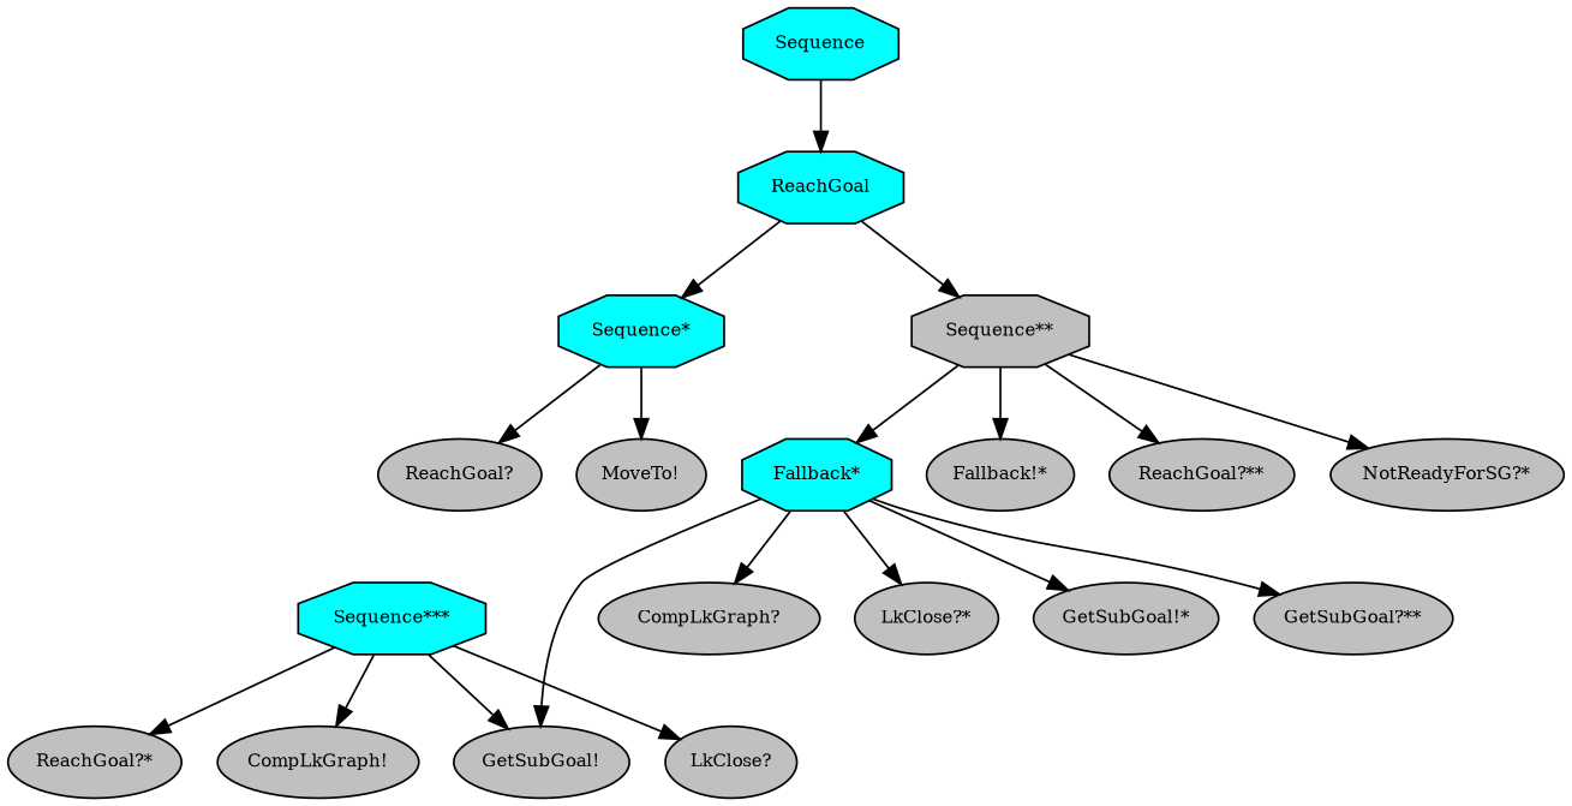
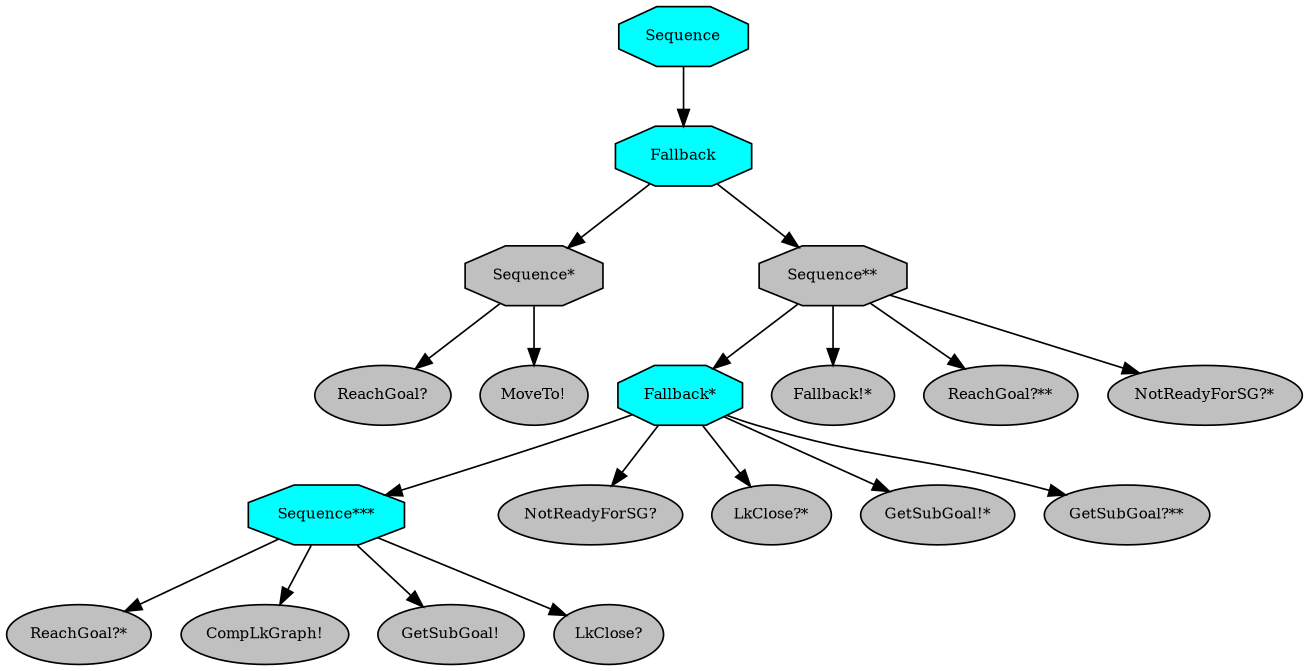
  digraph {
    fontname="times-roman"
    ordering=out
    node [fillcolor=gray fontcolor=black fontname="times-roman" fontsize=9 shape=ellipse style=filled]
    edge [fontname="times-roman"]
    n1 [fillcolor=cyan label=Sequence shape=octagon]
-   n2 [fillcolor=cyan label=ReachGoal shape=octagon]
-   n3 [fillcolor=cyan label="Sequence*" shape=octagon]
+   n2 [fillcolor=cyan label=Fallback shape=octagon]
+   n3 [label="Sequence*" shape=octagon]
    n4 [label="Sequence**" shape=octagon]
    n5 [label="ReachGoal?"]
    n6 [label="MoveTo!"]
    n7 [fillcolor=cyan label="Fallback*" shape=octagon]
    n8 [label="Fallback!*"]
    n9 [label="ReachGoal?**"]
    n10 [label="NotReadyForSG?*"]
    n11 [fillcolor=cyan label="Sequence***" shape=octagon]
-   n12 [label="CompLkGraph?"]
+   n12 [label="NotReadyForSG?"]
    n13 [label="LkClose?*"]
    n14 [label="GetSubGoal!*"]
    n15 [label="GetSubGoal?**"]
    n16 [label="ReachGoal?*"]
    n17 [label="CompLkGraph!"]
    n18 [label="GetSubGoal!"]
    n19 [label="LkClose?"]
    n1 -> n2
    n2 -> n3
    n2 -> n4
    n3 -> n5
    n3 -> n6
    n4 -> n7
    n4 -> n8
    n4 -> n9
    n4 -> n10
-   n7 -> n18
+   n7 -> n11
    n7 -> n12
    n7 -> n13
    n7 -> n14
    n7 -> n15
    n11 -> n16
    n11 -> n17
    n11 -> n18
    n11 -> n19
  }
